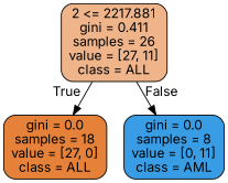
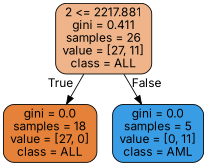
  digraph {
    fontname=Inter
    node [color=black fontname=Inter shape=box style="filled, rounded"]
    edge [fontname=Inter labeldistance=2.5]
    n1 [fillcolor="#f0b48a" label="2 <= 2217.881\ngini = 0.411\nsamples = 26\nvalue = [27, 11]\nclass = ALL"]
    n2 [fillcolor="#e58139" label="gini = 0.0\nsamples = 18\nvalue = [27, 0]\nclass = ALL"]
-   n3 [fillcolor="#399de5" label="gini = 0.0\nsamples = 8\nvalue = [0, 11]\nclass = AML"]
+   n3 [fillcolor="#399de5" label="gini = 0.0\nsamples = 5\nvalue = [0, 11]\nclass = AML"]
    n1 -> n2 [headlabel=True labelangle=45]
    n1 -> n3 [headlabel=False labelangle=-45]
  }
